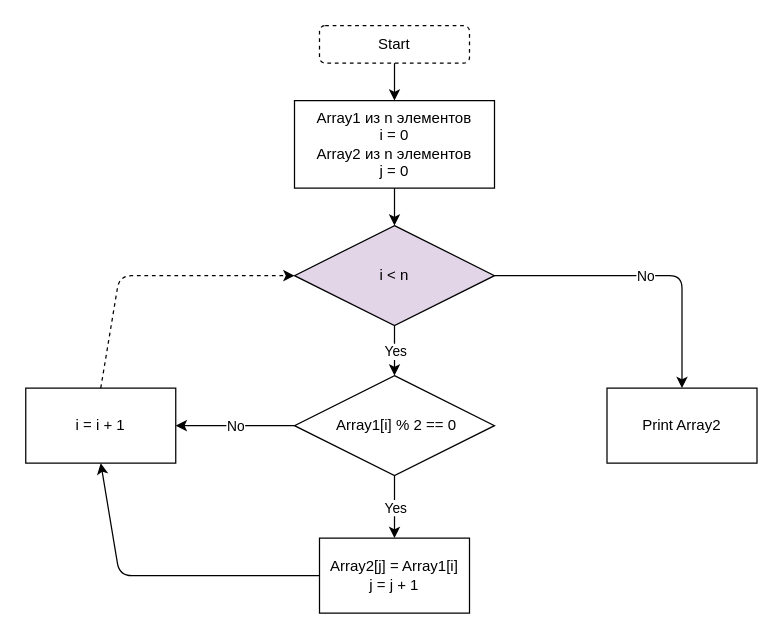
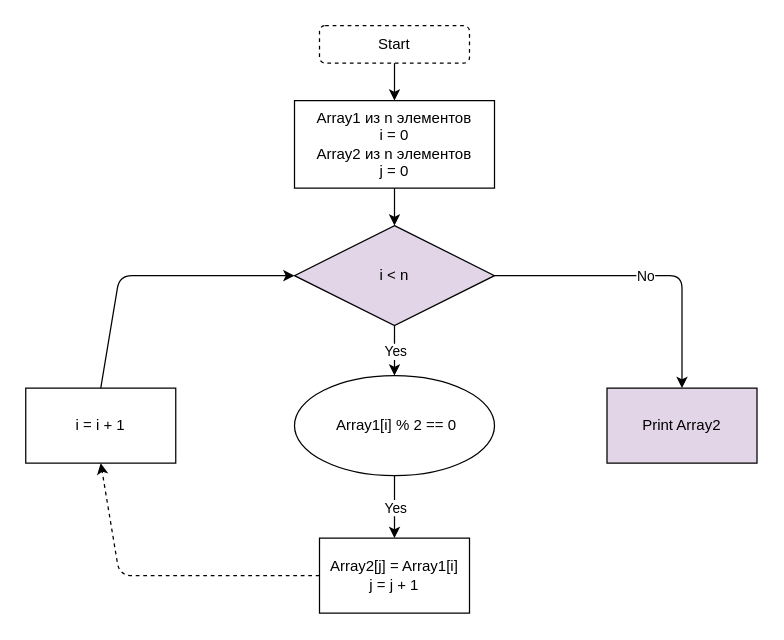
  <mxCell id="0" />
  <mxCell id="1" parent="0" />
  <mxCell id="2" value="Start" style="rounded=1;whiteSpace=wrap;html=1;dashed=1;" vertex="1" parent="1"><mxGeometry x="255" y="20" width="120" height="30" as="geometry" /></mxCell>
  <mxCell id="3" value="" style="edgeStyle=orthogonalEdgeStyle;rounded=0;orthogonalLoop=1;jettySize=auto;html=1;exitX=0.5;exitY=1;exitDx=0;exitDy=0;" edge="1" parent="1" source="4"><mxGeometry relative="1" as="geometry"><mxPoint x="385" y="180" as="sourcePoint" /><mxPoint x="315" y="180" as="targetPoint" /><Array as="points"><mxPoint x="315" y="170" /></Array></mxGeometry></mxCell>
  <mxCell id="4" value="Array1 из n элементов&lt;br&gt;i = 0&lt;br&gt;Array2 из n элементов&lt;br&gt;j = 0" style="rounded=0;whiteSpace=wrap;html=1;" vertex="1" parent="1"><mxGeometry x="235" y="80" width="160" height="70" as="geometry" /></mxCell>
  <mxCell id="5" value="" style="endArrow=classic;html=1;rounded=0;exitX=0.5;exitY=1;exitDx=0;exitDy=0;entryX=0.5;entryY=0;entryDx=0;entryDy=0;" edge="1" parent="1" source="2" target="4"><mxGeometry width="50" height="50" relative="1" as="geometry"><mxPoint x="275" y="300" as="sourcePoint" /><mxPoint x="305" y="80" as="targetPoint" /></mxGeometry></mxCell>
  <mxCell id="6" style="edgeStyle=orthogonalEdgeStyle;rounded=0;orthogonalLoop=1;jettySize=auto;html=1;exitX=0.5;exitY=1;exitDx=0;exitDy=0;" edge="1" parent="1" source="2" target="2"><mxGeometry relative="1" as="geometry" /></mxCell>
- <mxCell id="7" value="&lt;span&gt;&amp;nbsp;Array1[i] % 2 == 0&lt;/span&gt;" style="rhombus;whiteSpace=wrap;html=1;rounded=0;" vertex="1" parent="1"><mxGeometry x="235" y="300" width="160" height="80" as="geometry" /></mxCell>
+ <mxCell id="7" value="&lt;span&gt;&amp;nbsp;Array1[i] % 2 == 0&lt;/span&gt;" style="ellipse;whiteSpace=wrap;html=1;" vertex="1" parent="1"><mxGeometry x="235" y="300" width="160" height="80" as="geometry" /></mxCell>
  <mxCell id="8" value="i &amp;lt; n" style="rhombus;whiteSpace=wrap;html=1;fillColor=#e1d5e7;" vertex="1" parent="1"><mxGeometry x="235" y="180" width="160" height="80" as="geometry" /></mxCell>
  <mxCell id="9" value="" style="endArrow=classic;html=1;rounded=1;entryX=0.5;entryY=0;entryDx=0;entryDy=0;" edge="1" parent="1" target="7"><mxGeometry relative="1" as="geometry"><mxPoint x="315" y="260" as="sourcePoint" /><mxPoint x="325" y="290" as="targetPoint" /></mxGeometry></mxCell>
  <mxCell id="10" value="Yes" style="edgeLabel;resizable=0;html=1;align=center;verticalAlign=middle;" connectable="0" vertex="1" parent="9"><mxGeometry relative="1" as="geometry" /></mxCell>
  <mxCell id="11" value="" style="endArrow=classic;html=1;rounded=1;exitX=1;exitY=0.5;exitDx=0;exitDy=0;entryX=0.5;entryY=0;entryDx=0;entryDy=0;" edge="1" parent="1" source="8" target="21"><mxGeometry relative="1" as="geometry"><mxPoint x="245" y="260" as="sourcePoint" /><mxPoint x="475" y="220" as="targetPoint" /><Array as="points"><mxPoint x="545" y="220" /></Array></mxGeometry></mxCell>
  <mxCell id="12" value="No" style="edgeLabel;resizable=0;html=1;align=center;verticalAlign=middle;" connectable="0" vertex="1" parent="11"><mxGeometry relative="1" as="geometry" /></mxCell>
  <mxCell id="13" value="" style="endArrow=classic;html=1;rounded=1;exitX=0.5;exitY=1;exitDx=0;exitDy=0;" edge="1" parent="1" source="7"><mxGeometry relative="1" as="geometry"><mxPoint x="245" y="260" as="sourcePoint" /><mxPoint x="315" y="430" as="targetPoint" /></mxGeometry></mxCell>
  <mxCell id="14" value="Yes" style="edgeLabel;resizable=0;html=1;align=center;verticalAlign=middle;" connectable="0" vertex="1" parent="13"><mxGeometry relative="1" as="geometry" /></mxCell>
  <mxCell id="15" value="Array2[j] = Array1[i]&lt;br&gt;j = j + 1" style="rounded=0;whiteSpace=wrap;html=1;" vertex="1" parent="1"><mxGeometry x="255" y="430" width="120" height="60" as="geometry" /></mxCell>
- <mxCell id="16" value="" style="endArrow=classic;html=1;rounded=1;exitX=0;exitY=0.5;exitDx=0;exitDy=0;entryX=0.5;entryY=1;entryDx=0;entryDy=0;" edge="1" parent="1" source="15" target="19"><mxGeometry width="50" height="50" relative="1" as="geometry"><mxPoint x="275" y="280" as="sourcePoint" /><mxPoint x="95" y="410" as="targetPoint" /><Array as="points"><mxPoint x="155" y="460" /><mxPoint x="95" y="460" /></Array></mxGeometry></mxCell>
- <mxCell id="17" value="" style="endArrow=classic;html=1;rounded=1;exitX=0;exitY=0.5;exitDx=0;exitDy=0;entryX=1;entryY=0.5;entryDx=0;entryDy=0;" edge="1" parent="1" source="7" target="19"><mxGeometry relative="1" as="geometry"><mxPoint x="205" y="330" as="sourcePoint" /><mxPoint x="225" y="220" as="targetPoint" /><Array as="points"><mxPoint x="185" y="340" /></Array></mxGeometry></mxCell>
- <mxCell id="18" value="No" style="edgeLabel;resizable=0;html=1;align=center;verticalAlign=middle;" connectable="0" vertex="1" parent="17"><mxGeometry relative="1" as="geometry" /></mxCell>
+ <mxCell id="16" value="" style="endArrow=classic;html=1;rounded=1;exitX=0;exitY=0.5;exitDx=0;exitDy=0;entryX=0.5;entryY=1;entryDx=0;entryDy=0;dashed=1;" edge="1" parent="1" source="15" target="19"><mxGeometry width="50" height="50" relative="1" as="geometry"><mxPoint x="275" y="280" as="sourcePoint" /><mxPoint x="95" y="410" as="targetPoint" /><Array as="points"><mxPoint x="155" y="460" /><mxPoint x="95" y="460" /></Array></mxGeometry></mxCell>
  <mxCell id="19" value="&lt;span&gt;i = i + 1&lt;/span&gt;" style="rounded=0;whiteSpace=wrap;html=1;" vertex="1" parent="1"><mxGeometry x="20" y="310" width="120" height="60" as="geometry" /></mxCell>
- <mxCell id="20" value="" style="endArrow=classic;html=1;rounded=1;exitX=0.5;exitY=0;exitDx=0;exitDy=0;entryX=0;entryY=0.5;entryDx=0;entryDy=0;dashed=1;" edge="1" parent="1" source="19" target="8"><mxGeometry width="50" height="50" relative="1" as="geometry"><mxPoint x="275" y="320" as="sourcePoint" /><mxPoint x="325" y="270" as="targetPoint" /><Array as="points"><mxPoint x="95" y="220" /></Array></mxGeometry></mxCell>
- <mxCell id="21" value="Print Array2" style="rounded=0;whiteSpace=wrap;html=1;" vertex="1" parent="1"><mxGeometry x="485" y="310" width="120" height="60" as="geometry" /></mxCell>
+ <mxCell id="20" value="" style="endArrow=classic;html=1;rounded=1;exitX=0.5;exitY=0;exitDx=0;exitDy=0;entryX=0;entryY=0.5;entryDx=0;entryDy=0;" edge="1" parent="1" source="19" target="8"><mxGeometry width="50" height="50" relative="1" as="geometry"><mxPoint x="275" y="320" as="sourcePoint" /><mxPoint x="325" y="270" as="targetPoint" /><Array as="points"><mxPoint x="95" y="220" /></Array></mxGeometry></mxCell>
+ <mxCell id="21" value="Print Array2" style="rounded=0;whiteSpace=wrap;html=1;fillColor=#e1d5e7;" vertex="1" parent="1"><mxGeometry x="485" y="310" width="120" height="60" as="geometry" /></mxCell>
